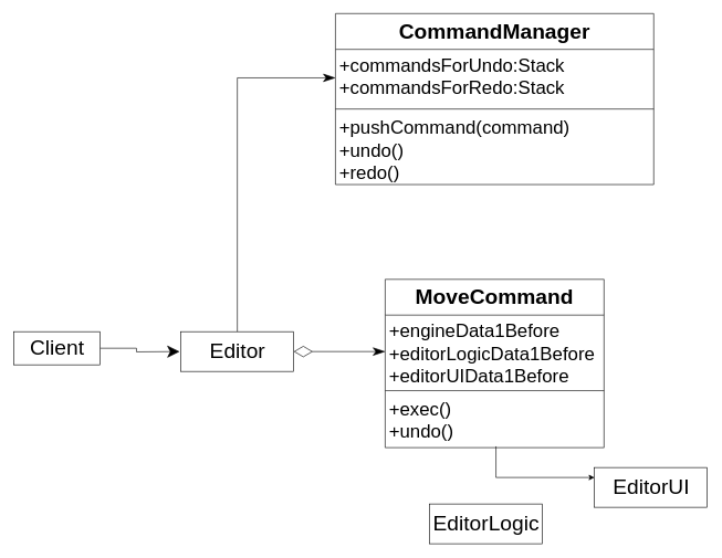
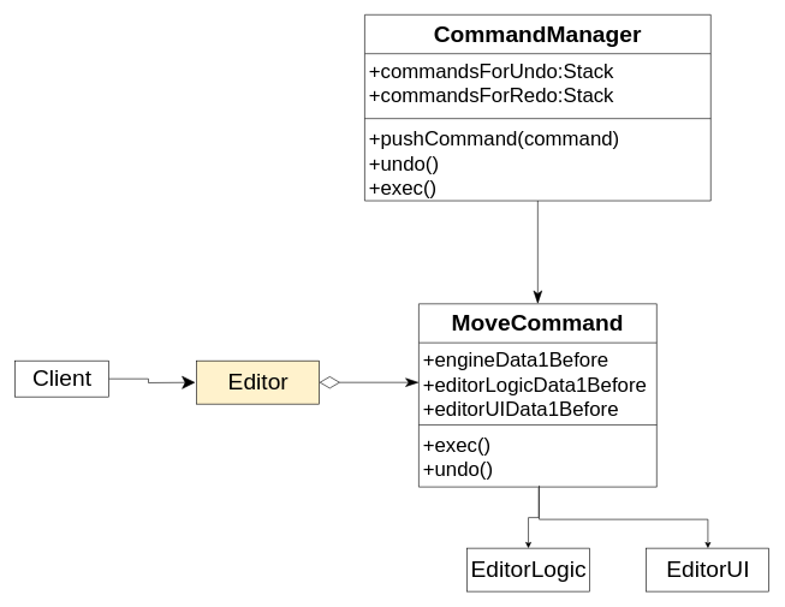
  <mxCell id="0" />
  <mxCell id="1" parent="0" />
  <mxCell id="2" value="" style="edgeStyle=orthogonalEdgeStyle;rounded=0;orthogonalLoop=1;jettySize=auto;html=1;endSize=16;startSize=16;" parent="1" source="3" edge="1"><mxGeometry relative="1" as="geometry"><mxPoint x="270" y="530" as="targetPoint" /></mxGeometry></mxCell>
  <mxCell id="3" value="Client" style="html=1;fontSize=32;" parent="1" vertex="1"><mxGeometry x="20" y="500" width="130" height="50" as="geometry" /></mxCell>
  <mxCell id="4" value="EditorLogic" style="html=1;fontSize=32;" parent="1" vertex="1"><mxGeometry x="647" y="760" width="170" height="60" as="geometry" /></mxCell>
- <mxCell id="5" value="EditorUI" style="html=1;fontSize=32;" parent="1" vertex="1"><mxGeometry x="895.5" y="705" width="170" height="60" as="geometry" /></mxCell>
+ <mxCell id="5" value="EditorUI" style="html=1;fontSize=32;" parent="1" vertex="1"><mxGeometry x="895.5" y="760" width="170" height="60" as="geometry" /></mxCell>
+ <mxCell id="6" style="edgeStyle=orthogonalEdgeStyle;rounded=0;orthogonalLoop=1;jettySize=auto;html=1;startArrow=none;startFill=0;endArrow=classicThin;endFill=1;startSize=16;endSize=16;" parent="1" source="7" target="15" edge="1"><mxGeometry relative="1" as="geometry" /></mxCell>
  <mxCell id="7" value="CommandManager" style="swimlane;fontStyle=1;align=center;verticalAlign=top;childLayout=stackLayout;horizontal=1;startSize=54;horizontalStack=0;resizeParent=1;resizeParentMax=0;resizeLast=0;collapsible=1;marginBottom=0;fontSize=32;" parent="1" vertex="1"><mxGeometry x="505" y="20" width="480" height="258" as="geometry" /></mxCell>
  <mxCell id="8" value="+commandsForUndo:Stack&#10;+commandsForRedo:Stack" style="text;strokeColor=none;fillColor=none;align=left;verticalAlign=top;spacingLeft=4;spacingRight=4;overflow=hidden;rotatable=0;points=[[0,0.5],[1,0.5]];portConstraint=eastwest;fontSize=28;" parent="7" vertex="1"><mxGeometry y="54" width="480" height="86" as="geometry" /></mxCell>
  <mxCell id="9" value="" style="line;strokeWidth=1;fillColor=none;align=left;verticalAlign=middle;spacingTop=-1;spacingLeft=3;spacingRight=3;rotatable=0;labelPosition=right;points=[];portConstraint=eastwest;" parent="7" vertex="1"><mxGeometry y="140" width="480" height="8" as="geometry" /></mxCell>
- <mxCell id="10" value="+pushCommand(command)&#10;+undo()&#10;+redo()" style="text;strokeColor=none;fillColor=none;align=left;verticalAlign=top;spacingLeft=4;spacingRight=4;overflow=hidden;rotatable=0;points=[[0,0.5],[1,0.5]];portConstraint=eastwest;fontSize=28;" parent="7" vertex="1"><mxGeometry y="148" width="480" height="110" as="geometry" /></mxCell>
- <mxCell id="11" style="edgeStyle=orthogonalEdgeStyle;rounded=0;orthogonalLoop=1;jettySize=auto;html=1;startArrow=none;startFill=0;endArrow=classicThin;endFill=1;startSize=16;endSize=16;" parent="1" source="13" target="8" edge="1"><mxGeometry relative="1" as="geometry" /></mxCell>
+ <mxCell id="10" value="+pushCommand(command)&#10;+undo()&#10;+exec()" style="text;strokeColor=none;fillColor=none;align=left;verticalAlign=top;spacingLeft=4;spacingRight=4;overflow=hidden;rotatable=0;points=[[0,0.5],[1,0.5]];portConstraint=eastwest;fontSize=28;" parent="7" vertex="1"><mxGeometry y="148" width="480" height="110" as="geometry" /></mxCell>
  <mxCell id="12" style="edgeStyle=orthogonalEdgeStyle;rounded=0;orthogonalLoop=1;jettySize=auto;html=1;startArrow=diamondThin;startFill=0;endArrow=classicThin;endFill=1;startSize=26;endSize=16;" parent="1" source="13" target="16" edge="1"><mxGeometry relative="1" as="geometry" /></mxCell>
- <mxCell id="13" value="Editor" style="html=1;fontSize=32;" parent="1" vertex="1"><mxGeometry x="272" y="500" width="170" height="60" as="geometry" /></mxCell>
+ <mxCell id="13" value="Editor" style="html=1;fontSize=32;fillColor=#fff2cc;" parent="1" vertex="1"><mxGeometry x="272" y="500" width="170" height="60" as="geometry" /></mxCell>
+ <mxCell id="14" style="edgeStyle=orthogonalEdgeStyle;rounded=0;orthogonalLoop=1;jettySize=auto;html=1;exitX=0.504;exitY=1.006;exitDx=0;exitDy=0;exitPerimeter=0;" parent="1" source="18" target="4" edge="1"><mxGeometry relative="1" as="geometry" /></mxCell>
  <mxCell id="15" value="MoveCommand" style="swimlane;fontStyle=1;align=center;verticalAlign=top;childLayout=stackLayout;horizontal=1;startSize=54;horizontalStack=0;resizeParent=1;resizeParentMax=0;resizeLast=0;collapsible=1;marginBottom=0;fontSize=32;" parent="1" vertex="1"><mxGeometry x="580" y="421" width="330" height="254" as="geometry" /></mxCell>
  <mxCell id="16" value="+engineData1Before&#10;+editorLogicData1Before&#10;+editorUIData1Before" style="text;strokeColor=none;fillColor=none;align=left;verticalAlign=top;spacingLeft=4;spacingRight=4;overflow=hidden;rotatable=0;points=[[0,0.5],[1,0.5]];portConstraint=eastwest;fontSize=28;" parent="15" vertex="1"><mxGeometry y="54" width="330" height="110" as="geometry" /></mxCell>
  <mxCell id="17" value="" style="line;strokeWidth=1;fillColor=none;align=left;verticalAlign=middle;spacingTop=-1;spacingLeft=3;spacingRight=3;rotatable=0;labelPosition=right;points=[];portConstraint=eastwest;" parent="15" vertex="1"><mxGeometry y="164" width="330" height="8" as="geometry" /></mxCell>
  <mxCell id="18" value="+exec()&#10;+undo()" style="text;strokeColor=none;fillColor=none;align=left;verticalAlign=top;spacingLeft=4;spacingRight=4;overflow=hidden;rotatable=0;points=[[0,0.5],[1,0.5]];portConstraint=eastwest;fontSize=28;" parent="15" vertex="1"><mxGeometry y="172" width="330" height="82" as="geometry" /></mxCell>
  <mxCell id="19" style="edgeStyle=orthogonalEdgeStyle;rounded=0;orthogonalLoop=1;jettySize=auto;html=1;" parent="1" target="5" edge="1"><mxGeometry relative="1" as="geometry"><mxPoint x="747" y="673" as="sourcePoint" /><Array as="points"><mxPoint x="747" y="720" /><mxPoint x="981" y="720" /></Array></mxGeometry></mxCell>
